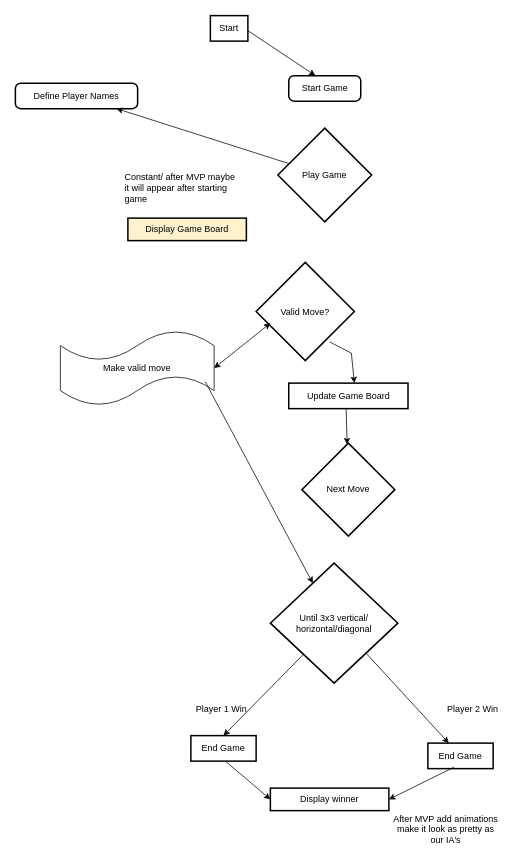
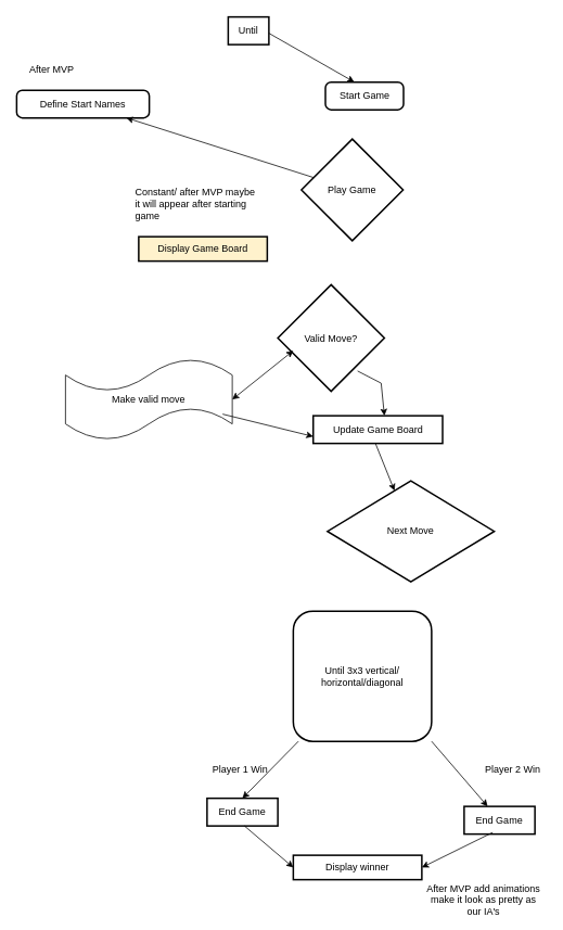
  <mxCell id="0" />
  <mxCell id="1" parent="0" />
- <mxCell id="2" value="Start" style="whiteSpace=wrap;strokeWidth=2;" parent="1" vertex="1"><mxGeometry x="280" y="20" width="50" height="34" as="geometry" /></mxCell>
- <mxCell id="3" value="Define Player Names" style="rounded=1;absoluteArcSize=1;arcSize=14;whiteSpace=wrap;strokeWidth=2;" parent="1" vertex="1"><mxGeometry x="20" y="110" width="163" height="34" as="geometry" /></mxCell>
- <mxCell id="4" value="Start Game" style="rounded=1;absoluteArcSize=1;arcSize=14;whiteSpace=wrap;strokeWidth=2;" parent="1" vertex="1"><mxGeometry x="384.5" y="100" width="96" height="34" as="geometry" /></mxCell>
+ <mxCell id="2" value="Until" style="whiteSpace=wrap;strokeWidth=2;" parent="1" vertex="1"><mxGeometry x="280" y="20" width="50" height="34" as="geometry" /></mxCell>
+ <mxCell id="3" value="Define Start Names" style="rounded=1;absoluteArcSize=1;arcSize=14;whiteSpace=wrap;strokeWidth=2;" parent="1" vertex="1"><mxGeometry x="20" y="110" width="163" height="34" as="geometry" /></mxCell>
+ <mxCell id="4" value="Start Game" style="rounded=1;absoluteArcSize=1;arcSize=14;whiteSpace=wrap;strokeWidth=2;" parent="1" vertex="1"><mxGeometry x="399.5" y="100" width="96" height="34" as="geometry" /></mxCell>
  <mxCell id="5" value="Play Game" style="rhombus;strokeWidth=2;whiteSpace=wrap;" parent="1" vertex="1"><mxGeometry x="370" y="170" width="125" height="125" as="geometry" /></mxCell>
  <mxCell id="6" value="End Game" style="whiteSpace=wrap;strokeWidth=2;" parent="1" vertex="1"><mxGeometry x="254" y="980" width="87" height="34" as="geometry" /></mxCell>
  <mxCell id="7" value="End Game" style="whiteSpace=wrap;strokeWidth=2;" parent="1" vertex="1"><mxGeometry x="570" y="990" width="87" height="34" as="geometry" /></mxCell>
- <mxCell id="8" value="Next Move" style="rhombus;strokeWidth=2;whiteSpace=wrap;" parent="1" vertex="1"><mxGeometry x="402" y="590" width="124" height="124" as="geometry" /></mxCell>
+ <mxCell id="8" value="Next Move" style="rhombus;strokeWidth=2;whiteSpace=wrap;" parent="1" vertex="1"><mxGeometry x="402" y="590" width="205" height="124" as="geometry" /></mxCell>
  <mxCell id="9" value="Display Game Board" style="whiteSpace=wrap;strokeWidth=2;fillColor=#fff2cc;" parent="1" vertex="1"><mxGeometry x="170" y="290" width="158" height="30" as="geometry" /></mxCell>
  <mxCell id="10" value="Valid Move?" style="rhombus;strokeWidth=2;whiteSpace=wrap;" parent="1" vertex="1"><mxGeometry x="341" y="349" width="131" height="131" as="geometry" /></mxCell>
  <mxCell id="11" value="Update Game Board" style="whiteSpace=wrap;strokeWidth=2;" parent="1" vertex="1"><mxGeometry x="384.5" y="510" width="159" height="34" as="geometry" /></mxCell>
- <mxCell id="12" value="Until 3x3 vertical/ horizontal/diagonal" style="rhombus;strokeWidth=2;whiteSpace=wrap;" vertex="1" parent="1"><mxGeometry x="360" y="750" width="170" height="160" as="geometry" /></mxCell>
+ <mxCell id="12" value="Until 3x3 vertical/ horizontal/diagonal" style="strokeWidth=2;whiteSpace=wrap;rounded=1;" vertex="1" parent="1"><mxGeometry x="360" y="750" width="170" height="160" as="geometry" /></mxCell>
  <mxCell id="13" value="" style="endArrow=classic;html=1;rounded=0;" edge="1" parent="1" source="5" target="3"><mxGeometry width="50" height="50" relative="1" as="geometry"><mxPoint x="272.5" y="880" as="sourcePoint" /><mxPoint x="322.5" y="830" as="targetPoint" /></mxGeometry></mxCell>
  <mxCell id="14" value="" style="endArrow=classic;html=1;rounded=0;" edge="1" parent="1" target="8"><mxGeometry width="50" height="50" relative="1" as="geometry"><mxPoint x="461" y="544" as="sourcePoint" /><mxPoint x="494" y="599" as="targetPoint" /><Array as="points" /></mxGeometry></mxCell>
  <mxCell id="15" value="" style="endArrow=classic;html=1;rounded=0;entryX=0.5;entryY=0;entryDx=0;entryDy=0;" edge="1" parent="1"><mxGeometry width="50" height="50" relative="1" as="geometry"><mxPoint x="439" y="455" as="sourcePoint" /><mxPoint x="472" y="510" as="targetPoint" /><Array as="points"><mxPoint x="468" y="470" /></Array></mxGeometry></mxCell>
  <mxCell id="16" value="" style="endArrow=classic;html=1;rounded=0;exitX=1;exitY=1;exitDx=0;exitDy=0;" edge="1" parent="1" source="12" target="7"><mxGeometry width="50" height="50" relative="1" as="geometry"><mxPoint x="480.5" y="930" as="sourcePoint" /><mxPoint x="530.5" y="880" as="targetPoint" /></mxGeometry></mxCell>
  <mxCell id="17" value="" style="endArrow=classic;html=1;rounded=0;entryX=0.5;entryY=0;entryDx=0;entryDy=0;" edge="1" parent="1" source="12" target="6"><mxGeometry width="50" height="50" relative="1" as="geometry"><mxPoint x="183" y="853" as="sourcePoint" /><mxPoint x="317" y="990" as="targetPoint" /></mxGeometry></mxCell>
  <mxCell id="18" value="Player 1 Win" style="text;strokeColor=none;fillColor=none;align=left;verticalAlign=middle;spacingLeft=4;spacingRight=4;overflow=hidden;points=[[0,0.5],[1,0.5]];portConstraint=eastwest;rotatable=0;whiteSpace=wrap;html=1;" vertex="1" parent="1"><mxGeometry x="255" y="930" width="80" height="30" as="geometry" /></mxCell>
  <mxCell id="19" value="Player 2 Win" style="text;strokeColor=none;fillColor=none;align=left;verticalAlign=middle;spacingLeft=4;spacingRight=4;overflow=hidden;points=[[0,0.5],[1,0.5]];portConstraint=eastwest;rotatable=0;whiteSpace=wrap;html=1;" vertex="1" parent="1"><mxGeometry x="590" y="930" width="80" height="30" as="geometry" /></mxCell>
  <mxCell id="20" value="" style="endArrow=classic;html=1;rounded=0;entryX=0.37;entryY=0;entryDx=0;entryDy=0;entryPerimeter=0;" edge="1" parent="1" target="4"><mxGeometry width="50" height="50" relative="1" as="geometry"><mxPoint x="330" y="40" as="sourcePoint" /><mxPoint x="380" y="-10" as="targetPoint" /></mxGeometry></mxCell>
+ <mxCell id="21" value="After MVP" style="text;strokeColor=none;fillColor=none;align=left;verticalAlign=middle;spacingLeft=4;spacingRight=4;overflow=hidden;points=[[0,0.5],[1,0.5]];portConstraint=eastwest;rotatable=0;whiteSpace=wrap;html=1;" vertex="1" parent="1"><mxGeometry x="30" y="70" width="80" height="30" as="geometry" /></mxCell>
  <mxCell id="22" value="Make valid move" style="shape=tape;whiteSpace=wrap;html=1;" vertex="1" parent="1"><mxGeometry x="80" y="440" width="205" height="100" as="geometry" /></mxCell>
  <mxCell id="23" value="" style="endArrow=classic;startArrow=classic;html=1;rounded=0;exitX=1;exitY=0.5;exitDx=0;exitDy=0;exitPerimeter=0;" edge="1" parent="1" source="22"><mxGeometry width="50" height="50" relative="1" as="geometry"><mxPoint x="310" y="480" as="sourcePoint" /><mxPoint x="360" y="430" as="targetPoint" /></mxGeometry></mxCell>
  <mxCell id="24" value="Constant/ after MVP maybe it will appear after starting game&lt;br&gt;" style="text;strokeColor=none;fillColor=none;align=left;verticalAlign=middle;spacingLeft=4;spacingRight=4;overflow=hidden;points=[[0,0.5],[1,0.5]];portConstraint=eastwest;rotatable=0;whiteSpace=wrap;html=1;" vertex="1" parent="1"><mxGeometry x="160" y="220" width="160" height="60" as="geometry" /></mxCell>
  <mxCell id="25" value="Display winner" style="whiteSpace=wrap;strokeWidth=2;" vertex="1" parent="1"><mxGeometry x="360" y="1050" width="158" height="30" as="geometry" /></mxCell>
  <mxCell id="26" value="" style="endArrow=classic;html=1;rounded=0;entryX=0;entryY=0.5;entryDx=0;entryDy=0;" edge="1" parent="1" target="25"><mxGeometry width="50" height="50" relative="1" as="geometry"><mxPoint x="300" y="1014" as="sourcePoint" /><mxPoint x="350" y="964" as="targetPoint" /></mxGeometry></mxCell>
  <mxCell id="27" value="" style="endArrow=classic;html=1;rounded=0;entryX=1;entryY=0.5;entryDx=0;entryDy=0;" edge="1" parent="1" target="25"><mxGeometry width="50" height="50" relative="1" as="geometry"><mxPoint x="605" y="1022" as="sourcePoint" /><mxPoint x="655" y="972" as="targetPoint" /></mxGeometry></mxCell>
  <mxCell id="28" value="After MVP add animations&lt;br&gt;make it look as pretty as our IA's" style="text;html=1;strokeColor=none;fillColor=none;align=center;verticalAlign=middle;whiteSpace=wrap;rounded=0;" vertex="1" parent="1"><mxGeometry x="518" y="1090" width="152" height="30" as="geometry" /></mxCell>
- <mxCell id="29" value="" style="endArrow=classic;html=1;rounded=0;exitX=0.942;exitY=0.68;exitDx=0;exitDy=0;exitPerimeter=0;" edge="1" parent="1" source="22" target="12"><mxGeometry width="50" height="50" relative="1" as="geometry"><mxPoint x="380" y="580" as="sourcePoint" /><mxPoint x="430" y="530" as="targetPoint" /></mxGeometry></mxCell>
+ <mxCell id="29" value="" style="endArrow=classic;html=1;rounded=0;exitX=0.942;exitY=0.68;exitDx=0;exitDy=0;exitPerimeter=0;entryX=0;entryY=0.75;entryDx=0;entryDy=0;" edge="1" parent="1" source="22" target="11"><mxGeometry width="50" height="50" relative="1" as="geometry"><mxPoint x="380" y="580" as="sourcePoint" /><mxPoint x="430" y="530" as="targetPoint" /></mxGeometry></mxCell>
